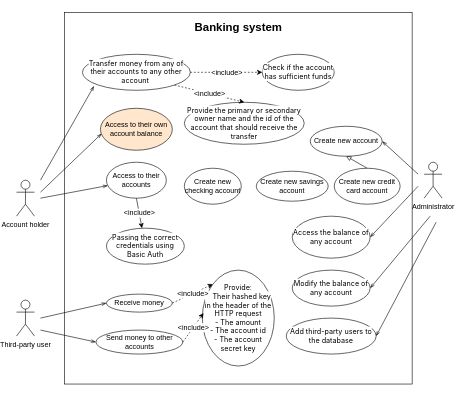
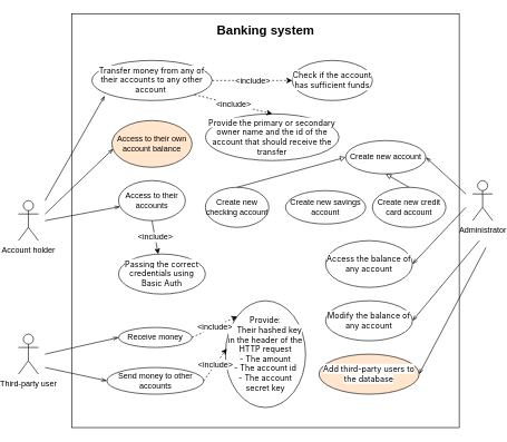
  <mxCell id="0" />
  <mxCell id="1" parent="0" />
  <mxCell id="2" value="Account holder" style="shape=umlActor;verticalLabelPosition=bottom;verticalAlign=top;html=1;outlineConnect=0;" vertex="1" parent="1"><mxGeometry x="20" y="300" width="30" height="60" as="geometry" /></mxCell>
  <mxCell id="3" value="Administrator" style="shape=umlActor;verticalLabelPosition=bottom;verticalAlign=top;html=1;outlineConnect=0;" vertex="1" parent="1"><mxGeometry x="700" y="270" width="30" height="60" as="geometry" /></mxCell>
  <mxCell id="4" value="Third-party user" style="shape=umlActor;verticalLabelPosition=bottom;verticalAlign=top;html=1;outlineConnect=0;" vertex="1" parent="1"><mxGeometry x="20" y="500" width="30" height="60" as="geometry" /></mxCell>
  <mxCell id="5" value="" style="rounded=0;whiteSpace=wrap;html=1;fontSize=12;" vertex="1" parent="1"><mxGeometry x="100" y="20" width="580" height="620" as="geometry" /></mxCell>
  <mxCell id="6" value="Banking system" style="text;html=1;strokeColor=none;fillColor=none;align=center;verticalAlign=middle;whiteSpace=wrap;rounded=0;fontSize=19;fontStyle=1" vertex="1" parent="1"><mxGeometry x="297.5" y="30" width="185" height="30" as="geometry" /></mxCell>
  <mxCell id="7" value="Access to their accounts" style="ellipse;whiteSpace=wrap;html=1;" vertex="1" parent="1"><mxGeometry x="170" y="270" width="100" height="60" as="geometry" /></mxCell>
  <mxCell id="8" value="&lt;span style=&quot;font-family: Inter, &amp;quot;Open Sans&amp;quot;, &amp;quot;Helvetica Neue&amp;quot;, Helvetica, Arial, sans-serif; font-size: 12px; text-align: start; background-color: rgb(255, 255, 255);&quot;&gt;Passing the correct credentials using Basic Auth&lt;/span&gt;" style="ellipse;whiteSpace=wrap;html=1;fontSize=12;" vertex="1" parent="1"><mxGeometry x="170" y="380" width="130" height="60" as="geometry" /></mxCell>
  <mxCell id="9" value="" style="endArrow=classic;html=1;rounded=0;fontSize=12;exitX=0.5;exitY=1;exitDx=0;exitDy=0;dashed=0;" edge="1" parent="1" source="7" target="8"><mxGeometry relative="1" as="geometry"><mxPoint x="290" y="420" as="sourcePoint" /><mxPoint x="450" y="420" as="targetPoint" /></mxGeometry></mxCell>
  <mxCell id="10" value="&amp;lt;include&amp;gt;" style="edgeLabel;resizable=0;html=1;align=center;verticalAlign=middle;fontSize=12;" connectable="0" vertex="1" parent="9"><mxGeometry relative="1" as="geometry" /></mxCell>
  <mxCell id="11" value="" style="endArrow=openThin;html=1;rounded=0;fontSize=12;endFill=0;" edge="1" parent="1" target="7"><mxGeometry width="50" height="50" relative="1" as="geometry"><mxPoint x="60" y="330" as="sourcePoint" /><mxPoint x="400" y="330" as="targetPoint" /></mxGeometry></mxCell>
  <mxCell id="12" value="Create new account" style="ellipse;whiteSpace=wrap;html=1;fontSize=12;" vertex="1" parent="1"><mxGeometry x="510" y="210" width="120" height="50" as="geometry" /></mxCell>
  <mxCell id="13" value="Create new savings account" style="ellipse;whiteSpace=wrap;html=1;fontSize=12;" vertex="1" parent="1"><mxGeometry x="420" y="285" width="120" height="50" as="geometry" /></mxCell>
  <mxCell id="14" value="Create new credit card account" style="ellipse;whiteSpace=wrap;html=1;fontSize=12;" vertex="1" parent="1"><mxGeometry x="550" y="280" width="110" height="60" as="geometry" /></mxCell>
  <mxCell id="15" value="Create new checking account" style="ellipse;whiteSpace=wrap;html=1;fontSize=12;" vertex="1" parent="1"><mxGeometry x="300" y="280" width="95" height="60" as="geometry" /></mxCell>
+ <mxCell id="16" value="" style="endArrow=block;html=1;rounded=0;fontSize=12;entryX=0;entryY=0.5;entryDx=0;entryDy=0;exitX=0.5;exitY=0;exitDx=0;exitDy=0;endFill=0;" edge="1" parent="1" source="15" target="12"><mxGeometry width="50" height="50" relative="1" as="geometry"><mxPoint x="350" y="430" as="sourcePoint" /><mxPoint x="400" y="380" as="targetPoint" /></mxGeometry></mxCell>
  <mxCell id="17" value="" style="endArrow=block;html=1;rounded=0;fontSize=12;exitX=0.5;exitY=0;exitDx=0;exitDy=0;entryX=0.5;entryY=1;entryDx=0;entryDy=0;endFill=0;" edge="1" parent="1" source="14" target="12"><mxGeometry width="50" height="50" relative="1" as="geometry"><mxPoint x="350" y="430" as="sourcePoint" /><mxPoint x="400" y="380" as="targetPoint" /></mxGeometry></mxCell>
  <mxCell id="18" value="" style="endArrow=openThin;html=1;rounded=0;fontSize=12;entryX=1;entryY=0.5;entryDx=0;entryDy=0;endFill=0;" edge="1" parent="1" target="12"><mxGeometry width="50" height="50" relative="1" as="geometry"><mxPoint x="690" y="290" as="sourcePoint" /><mxPoint x="400" y="380" as="targetPoint" /></mxGeometry></mxCell>
  <mxCell id="19" value="&lt;span style=&quot;font-family: Inter, &amp;quot;Open Sans&amp;quot;, &amp;quot;Helvetica Neue&amp;quot;, Helvetica, Arial, sans-serif; font-size: 12px; text-align: left; background-color: rgb(255, 255, 255);&quot;&gt;Access the balance of any account&lt;/span&gt;" style="ellipse;whiteSpace=wrap;html=1;fontSize=12;" vertex="1" parent="1"><mxGeometry x="480" y="360" width="130" height="70" as="geometry" /></mxCell>
  <mxCell id="20" value="&lt;span style=&quot;font-family: Inter, &amp;quot;Open Sans&amp;quot;, &amp;quot;Helvetica Neue&amp;quot;, Helvetica, Arial, sans-serif; font-size: 12px; text-align: left; background-color: rgb(255, 255, 255);&quot;&gt;Modify the balance of any account&lt;/span&gt;" style="ellipse;whiteSpace=wrap;html=1;fontSize=12;" vertex="1" parent="1"><mxGeometry x="480" y="450" width="130" height="60" as="geometry" /></mxCell>
  <mxCell id="21" value="" style="endArrow=openThin;html=1;rounded=0;fontSize=12;entryX=1;entryY=0.5;entryDx=0;entryDy=0;endFill=0;" edge="1" parent="1" target="19"><mxGeometry width="50" height="50" relative="1" as="geometry"><mxPoint x="690" y="310" as="sourcePoint" /><mxPoint x="400" y="350" as="targetPoint" /></mxGeometry></mxCell>
  <mxCell id="22" value="" style="endArrow=openThin;html=1;rounded=0;fontSize=12;entryX=1;entryY=0.5;entryDx=0;entryDy=0;endFill=0;" edge="1" parent="1" target="20"><mxGeometry width="50" height="50" relative="1" as="geometry"><mxPoint x="710" y="360" as="sourcePoint" /><mxPoint x="400" y="350" as="targetPoint" /></mxGeometry></mxCell>
  <mxCell id="23" value="Access to their own account balance" style="ellipse;whiteSpace=wrap;html=1;fontSize=12;fillColor=#ffe6cc;" vertex="1" parent="1"><mxGeometry x="160" y="180" width="120" height="70" as="geometry" /></mxCell>
  <mxCell id="24" value="&lt;span style=&quot;font-family: Inter, &amp;quot;Open Sans&amp;quot;, &amp;quot;Helvetica Neue&amp;quot;, Helvetica, Arial, sans-serif; font-size: 12px; text-align: left; background-color: rgb(255, 255, 255);&quot;&gt;Transfer money from any of their accounts to any other account&amp;nbsp;&lt;/span&gt;" style="ellipse;whiteSpace=wrap;html=1;fontSize=12;" vertex="1" parent="1"><mxGeometry x="130" y="90" width="180" height="60" as="geometry" /></mxCell>
  <mxCell id="25" value="" style="endArrow=openThin;html=1;rounded=0;fontSize=12;entryX=0.017;entryY=0.605;entryDx=0;entryDy=0;entryPerimeter=0;endFill=0;" edge="1" parent="1" target="23"><mxGeometry width="50" height="50" relative="1" as="geometry"><mxPoint x="60" y="320" as="sourcePoint" /><mxPoint x="400" y="210" as="targetPoint" /></mxGeometry></mxCell>
  <mxCell id="26" value="" style="endArrow=openThin;html=1;rounded=0;fontSize=12;entryX=0.107;entryY=0.883;entryDx=0;entryDy=0;entryPerimeter=0;endFill=0;" edge="1" parent="1" target="24"><mxGeometry width="50" height="50" relative="1" as="geometry"><mxPoint x="60" y="300" as="sourcePoint" /><mxPoint x="400" y="210" as="targetPoint" /></mxGeometry></mxCell>
  <mxCell id="27" value="&lt;span style=&quot;font-family: Inter, &amp;quot;Open Sans&amp;quot;, &amp;quot;Helvetica Neue&amp;quot;, Helvetica, Arial, sans-serif; font-size: 12px; text-align: left; background-color: rgb(255, 255, 255);&quot;&gt;Check if the account has sufficient funds&lt;/span&gt;" style="ellipse;whiteSpace=wrap;html=1;fontSize=12;" vertex="1" parent="1"><mxGeometry x="430" y="90" width="120" height="60" as="geometry" /></mxCell>
  <mxCell id="28" value="" style="endArrow=classic;html=1;rounded=0;fontSize=12;exitX=1;exitY=0.5;exitDx=0;exitDy=0;dashed=1;entryX=0;entryY=0.5;entryDx=0;entryDy=0;" edge="1" parent="1" source="24" target="27"><mxGeometry relative="1" as="geometry"><mxPoint x="230" y="340" as="sourcePoint" /><mxPoint x="239.396" y="390.112" as="targetPoint" /></mxGeometry></mxCell>
  <mxCell id="29" value="&amp;lt;include&amp;gt;" style="edgeLabel;resizable=0;html=1;align=center;verticalAlign=middle;fontSize=12;" connectable="0" vertex="1" parent="28"><mxGeometry relative="1" as="geometry" /></mxCell>
  <mxCell id="30" value="&lt;span style=&quot;font-family: Inter, &amp;quot;Open Sans&amp;quot;, &amp;quot;Helvetica Neue&amp;quot;, Helvetica, Arial, sans-serif; font-size: 12px; text-align: left; background-color: rgb(255, 255, 255);&quot;&gt;Provide the primary or secondary owner name and the id of the account that should receive the transfer&lt;/span&gt;" style="ellipse;whiteSpace=wrap;html=1;fontSize=12;" vertex="1" parent="1"><mxGeometry x="300" y="170" width="200" height="70" as="geometry" /></mxCell>
  <mxCell id="31" value="" style="endArrow=classic;html=1;rounded=0;fontSize=12;exitX=1;exitY=1;exitDx=0;exitDy=0;dashed=1;entryX=0.5;entryY=0;entryDx=0;entryDy=0;" edge="1" parent="1" source="24" target="30"><mxGeometry relative="1" as="geometry"><mxPoint x="230" y="340" as="sourcePoint" /><mxPoint x="239.396" y="390.112" as="targetPoint" /></mxGeometry></mxCell>
  <mxCell id="32" value="&amp;lt;include&amp;gt;" style="edgeLabel;resizable=0;html=1;align=center;verticalAlign=middle;fontSize=12;" connectable="0" vertex="1" parent="31"><mxGeometry relative="1" as="geometry" /></mxCell>
  <mxCell id="33" value="Receive money" style="ellipse;whiteSpace=wrap;html=1;fontSize=12;" vertex="1" parent="1"><mxGeometry x="170" y="490" width="110" height="30" as="geometry" /></mxCell>
  <mxCell id="34" value="Send money to other accounts" style="ellipse;whiteSpace=wrap;html=1;fontSize=12;" vertex="1" parent="1"><mxGeometry x="152.5" y="550" width="145" height="40" as="geometry" /></mxCell>
  <mxCell id="35" value="" style="endArrow=openThin;html=1;rounded=0;fontSize=12;entryX=0;entryY=0.5;entryDx=0;entryDy=0;endFill=0;" edge="1" parent="1" target="33"><mxGeometry width="50" height="50" relative="1" as="geometry"><mxPoint x="60" y="530" as="sourcePoint" /><mxPoint x="400" y="540" as="targetPoint" /></mxGeometry></mxCell>
  <mxCell id="36" value="" style="endArrow=openThin;html=1;rounded=0;fontSize=12;entryX=0;entryY=0.5;entryDx=0;entryDy=0;endFill=0;" edge="1" parent="1" target="34"><mxGeometry width="50" height="50" relative="1" as="geometry"><mxPoint x="60" y="550" as="sourcePoint" /><mxPoint x="400" y="540" as="targetPoint" /></mxGeometry></mxCell>
- <mxCell id="37" value="&lt;span style=&quot;font-family: Inter, &amp;quot;Open Sans&amp;quot;, &amp;quot;Helvetica Neue&amp;quot;, Helvetica, Arial, sans-serif; text-align: left; background-color: rgb(255, 255, 255); font-size: 12px;&quot;&gt;Add third-party users to the database&lt;/span&gt;" style="ellipse;whiteSpace=wrap;html=1;fontSize=12;" vertex="1" parent="1"><mxGeometry x="470" y="530" width="150" height="60" as="geometry" /></mxCell>
+ <mxCell id="37" value="&lt;span style=&quot;font-family: Inter, &amp;quot;Open Sans&amp;quot;, &amp;quot;Helvetica Neue&amp;quot;, Helvetica, Arial, sans-serif; text-align: left; background-color: rgb(255, 255, 255); font-size: 12px;&quot;&gt;Add third-party users to the database&lt;/span&gt;" style="ellipse;whiteSpace=wrap;html=1;fontSize=12;fillColor=#ffe6cc;" vertex="1" parent="1"><mxGeometry x="470" y="530" width="150" height="60" as="geometry" /></mxCell>
  <mxCell id="38" value="" style="endArrow=openThin;html=1;rounded=0;fontSize=12;entryX=1;entryY=0.5;entryDx=0;entryDy=0;endFill=0;" edge="1" parent="1" target="37"><mxGeometry width="50" height="50" relative="1" as="geometry"><mxPoint x="720" y="370" as="sourcePoint" /><mxPoint x="400" y="510" as="targetPoint" /></mxGeometry></mxCell>
  <mxCell id="39" value="&lt;span style=&quot;font-family: Inter, &amp;quot;Open Sans&amp;quot;, &amp;quot;Helvetica Neue&amp;quot;, Helvetica, Arial, sans-serif; font-size: 12px; text-align: left; background-color: rgb(255, 255, 255);&quot;&gt;Provide:&lt;br style=&quot;font-size: 12px;&quot;&gt;-&amp;nbsp; Their hashed key in the header of the HTTP request&lt;br style=&quot;font-size: 12px;&quot;&gt;- The amount&lt;br style=&quot;font-size: 12px;&quot;&gt;- The account id&lt;br style=&quot;font-size: 12px;&quot;&gt;- The account secret key&lt;/span&gt;" style="ellipse;whiteSpace=wrap;html=1;fontSize=12;" vertex="1" parent="1"><mxGeometry x="330" y="450" width="120" height="160" as="geometry" /></mxCell>
  <mxCell id="40" value="" style="endArrow=classic;html=1;rounded=0;fontSize=12;exitX=1;exitY=0.5;exitDx=0;exitDy=0;dashed=1;entryX=0;entryY=0;entryDx=0;entryDy=0;" edge="1" parent="1" source="33" target="39"><mxGeometry relative="1" as="geometry"><mxPoint x="230" y="340" as="sourcePoint" /><mxPoint x="239.396" y="390.112" as="targetPoint" /></mxGeometry></mxCell>
  <mxCell id="41" value="&amp;lt;include&amp;gt;" style="edgeLabel;resizable=0;html=1;align=center;verticalAlign=middle;fontSize=12;" connectable="0" vertex="1" parent="40"><mxGeometry relative="1" as="geometry" /></mxCell>
  <mxCell id="42" value="" style="endArrow=classic;html=1;rounded=0;fontSize=12;exitX=1;exitY=0.5;exitDx=0;exitDy=0;dashed=1;entryX=0.017;entryY=0.448;entryDx=0;entryDy=0;entryPerimeter=0;" edge="1" parent="1" source="34" target="39"><mxGeometry relative="1" as="geometry"><mxPoint x="290" y="515" as="sourcePoint" /><mxPoint x="357.574" y="483.431" as="targetPoint" /></mxGeometry></mxCell>
  <mxCell id="43" value="&amp;lt;include&amp;gt;" style="edgeLabel;resizable=0;html=1;align=center;verticalAlign=middle;fontSize=12;" connectable="0" vertex="1" parent="42"><mxGeometry relative="1" as="geometry" /></mxCell>
